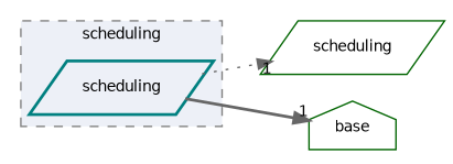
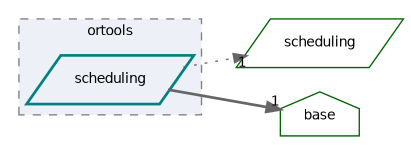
  digraph {
    compound=true
    rankdir=LR
    node [color=darkgreen fillcolor="#edf0f7" fontname=Helvetica fontsize=10 shape=parallelogram]
    edge [fontname=Helvetica fontsize=10 headlabel=1 labeldistance=1.5 labelfontname=Helvetica labelfontsize=10 color=gray40]
    n1 [color=teal label=scheduling style="filled,bold,"]
    n2 [label=scheduling]
    n3 [label=base shape=house]
    subgraph cluster_1 {
      bgcolor="#edf0f7"
      fontname=Helvetica
      fontsize=10
-     label=scheduling
+     label=ortools
      pencolor=grey50
      style="filled,dashed,"
      n1
    }
    n1 -> n2 [style=dotted]
    n1 -> n3 [style=bold]
  }
